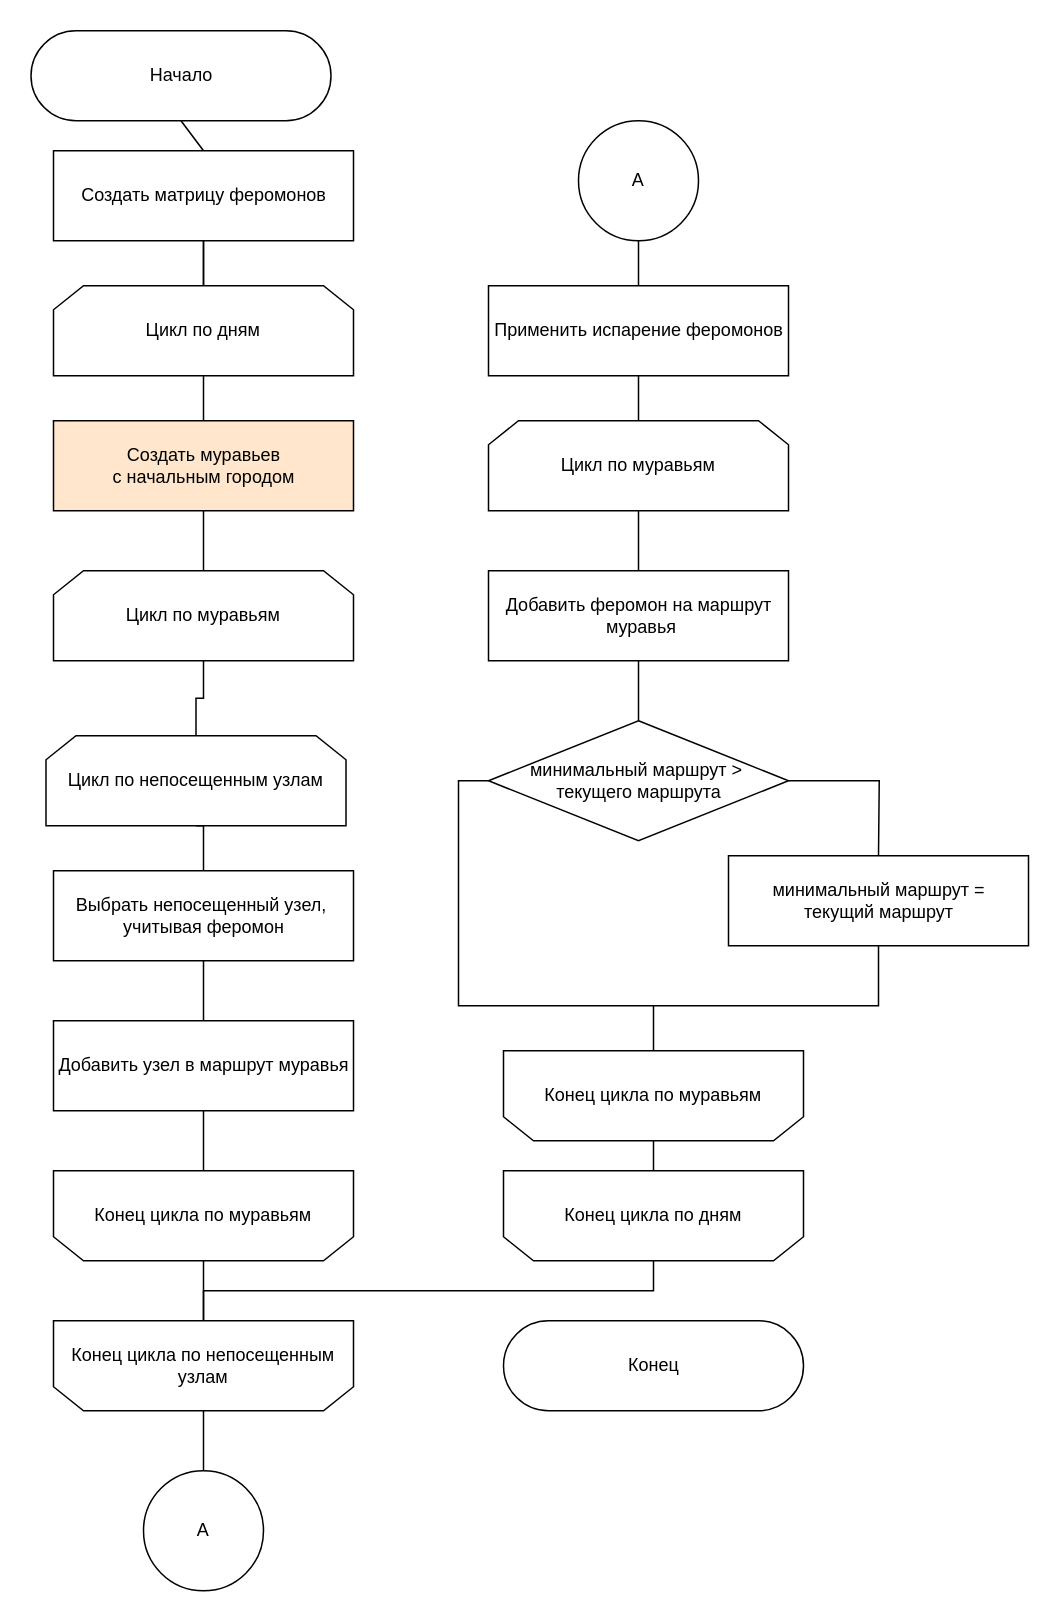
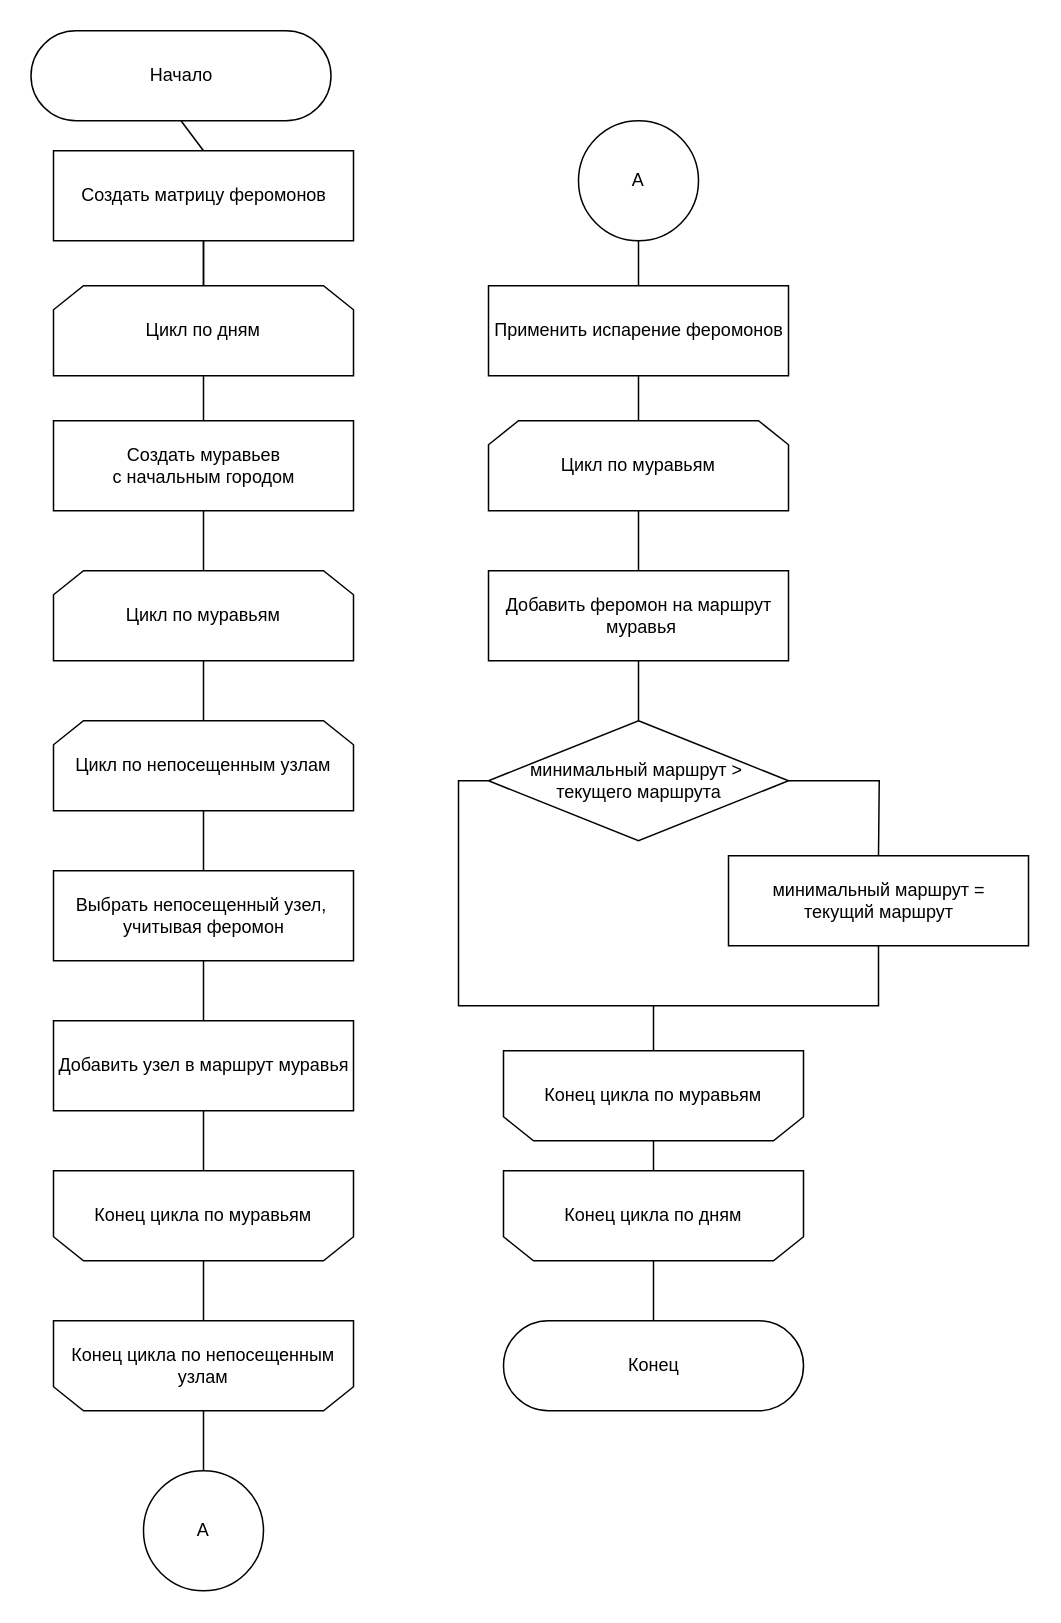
  <mxCell id="0" />
  <mxCell id="1" parent="0" />
  <mxCell id="2" style="edgeStyle=none;html=1;exitX=0.5;exitY=0.5;exitDx=0;exitDy=30;exitPerimeter=0;entryX=0.5;entryY=0;entryDx=0;entryDy=0;endArrow=none;endFill=0;" parent="1" source="3" target="5" edge="1"><mxGeometry relative="1" as="geometry" /></mxCell>
  <mxCell id="3" value="Начало" style="html=1;dashed=0;whitespace=wrap;shape=mxgraph.dfd.start" parent="1" vertex="1"><mxGeometry x="20" y="20" width="200" height="60" as="geometry" /></mxCell>
  <mxCell id="4" style="edgeStyle=orthogonalEdgeStyle;rounded=0;orthogonalLoop=1;jettySize=auto;html=1;exitX=0.5;exitY=1;exitDx=0;exitDy=0;entryX=0.5;entryY=0;entryDx=0;entryDy=0;endArrow=none;endFill=0;" edge="1" parent="1" source="5"><mxGeometry relative="1" as="geometry"><mxPoint x="135" y="190" as="targetPoint" /></mxGeometry></mxCell>
  <mxCell id="5" value="Создать матрицу феромонов" style="html=1;dashed=0;whitespace=wrap;" parent="1" vertex="1"><mxGeometry x="35" y="100" width="200" height="60" as="geometry" /></mxCell>
  <mxCell id="6" style="edgeStyle=orthogonalEdgeStyle;rounded=0;html=1;exitX=0.5;exitY=1;exitDx=0;exitDy=0;entryX=0.5;entryY=0;entryDx=0;entryDy=0;endArrow=none;endFill=0;" parent="1" source="8" target="10" edge="1"><mxGeometry relative="1" as="geometry" /></mxCell>
  <mxCell id="7" style="edgeStyle=orthogonalEdgeStyle;rounded=0;orthogonalLoop=1;jettySize=auto;html=1;exitX=0.5;exitY=0;exitDx=0;exitDy=0;entryX=0.5;entryY=1;entryDx=0;entryDy=0;endArrow=none;endFill=0;" edge="1" parent="1" source="8"><mxGeometry relative="1" as="geometry"><mxPoint x="135" y="160" as="targetPoint" /></mxGeometry></mxCell>
  <mxCell id="8" value="Цикл по дням" style="shape=loopLimit;whiteSpace=wrap;html=1;direction=east" parent="1" vertex="1"><mxGeometry x="35" y="190" width="200" height="60" as="geometry" /></mxCell>
  <mxCell id="9" style="edgeStyle=orthogonalEdgeStyle;rounded=0;orthogonalLoop=1;jettySize=auto;html=1;exitX=0.5;exitY=1;exitDx=0;exitDy=0;entryX=0.5;entryY=0;entryDx=0;entryDy=0;endArrow=none;endFill=0;" edge="1" parent="1" source="10" target="12"><mxGeometry relative="1" as="geometry" /></mxCell>
- <mxCell id="10" value="Создать муравьев&lt;div&gt;с начальным городом&lt;/div&gt;" style="html=1;dashed=0;whitespace=wrap;fillColor=#ffe6cc;" parent="1" vertex="1"><mxGeometry x="35" y="280" width="200" height="60" as="geometry" /></mxCell>
+ <mxCell id="10" value="Создать муравьев&lt;div&gt;с начальным городом&lt;/div&gt;" style="html=1;dashed=0;whitespace=wrap;" parent="1" vertex="1"><mxGeometry x="35" y="280" width="200" height="60" as="geometry" /></mxCell>
  <mxCell id="11" style="edgeStyle=orthogonalEdgeStyle;rounded=0;orthogonalLoop=1;jettySize=auto;html=1;exitX=0.5;exitY=1;exitDx=0;exitDy=0;entryX=0.5;entryY=0;entryDx=0;entryDy=0;endArrow=none;endFill=0;" edge="1" parent="1" source="12" target="14"><mxGeometry relative="1" as="geometry" /></mxCell>
  <mxCell id="12" value="Цикл по муравьям" style="shape=loopLimit;whiteSpace=wrap;html=1;direction=east" vertex="1" parent="1"><mxGeometry x="35" y="380" width="200" height="60" as="geometry" /></mxCell>
  <mxCell id="13" style="edgeStyle=orthogonalEdgeStyle;rounded=0;orthogonalLoop=1;jettySize=auto;html=1;exitX=0.5;exitY=1;exitDx=0;exitDy=0;entryX=0.5;entryY=0;entryDx=0;entryDy=0;endArrow=none;endFill=0;" edge="1" parent="1" source="14" target="16"><mxGeometry relative="1" as="geometry" /></mxCell>
- <mxCell id="14" value="Цикл по непосещенным узлам" style="shape=loopLimit;whiteSpace=wrap;html=1;direction=east" vertex="1" parent="1"><mxGeometry x="30" y="490" width="200" height="60" as="geometry" /></mxCell>
+ <mxCell id="14" value="Цикл по непосещенным узлам" style="shape=loopLimit;whiteSpace=wrap;html=1;direction=east" vertex="1" parent="1"><mxGeometry x="35" y="480" width="200" height="60" as="geometry" /></mxCell>
  <mxCell id="15" style="edgeStyle=orthogonalEdgeStyle;rounded=0;orthogonalLoop=1;jettySize=auto;html=1;exitX=0.5;exitY=1;exitDx=0;exitDy=0;entryX=0.5;entryY=0;entryDx=0;entryDy=0;endArrow=none;endFill=0;" edge="1" parent="1" source="16" target="18"><mxGeometry relative="1" as="geometry" /></mxCell>
  <mxCell id="16" value="Выбрать непосещенный узел,&amp;nbsp;&lt;div&gt;учитывая феромон&lt;/div&gt;" style="html=1;dashed=0;whitespace=wrap;" vertex="1" parent="1"><mxGeometry x="35" y="580" width="200" height="60" as="geometry" /></mxCell>
  <mxCell id="17" style="edgeStyle=orthogonalEdgeStyle;rounded=0;orthogonalLoop=1;jettySize=auto;html=1;exitX=0.5;exitY=1;exitDx=0;exitDy=0;entryX=0.5;entryY=1;entryDx=0;entryDy=0;endArrow=none;endFill=0;" edge="1" parent="1" source="18" target="20"><mxGeometry relative="1" as="geometry" /></mxCell>
  <mxCell id="18" value="Добавить узел в маршрут муравья" style="html=1;dashed=0;whitespace=wrap;" vertex="1" parent="1"><mxGeometry x="35" y="680" width="200" height="60" as="geometry" /></mxCell>
  <mxCell id="19" style="edgeStyle=orthogonalEdgeStyle;rounded=0;orthogonalLoop=1;jettySize=auto;html=1;exitX=0.5;exitY=0;exitDx=0;exitDy=0;endArrow=none;endFill=0;" edge="1" parent="1" source="20" target="22"><mxGeometry relative="1" as="geometry" /></mxCell>
  <mxCell id="20" value="Конец цикла по муравьям" style="shape=loopLimit;whiteSpace=wrap;html=1;strokeWidth=1;direction=west;" vertex="1" parent="1"><mxGeometry x="35" y="780" width="200" height="60" as="geometry" /></mxCell>
  <mxCell id="21" style="edgeStyle=orthogonalEdgeStyle;rounded=0;orthogonalLoop=1;jettySize=auto;html=1;exitX=0.5;exitY=0;exitDx=0;exitDy=0;entryX=0.5;entryY=0;entryDx=0;entryDy=0;endArrow=none;endFill=0;" edge="1" parent="1" source="22" target="25"><mxGeometry relative="1" as="geometry" /></mxCell>
  <mxCell id="22" value="Конец цикла по непосещенным узлам" style="shape=loopLimit;whiteSpace=wrap;html=1;strokeWidth=1;direction=west;" vertex="1" parent="1"><mxGeometry x="35" y="880" width="200" height="60" as="geometry" /></mxCell>
  <mxCell id="23" style="edgeStyle=orthogonalEdgeStyle;rounded=0;orthogonalLoop=1;jettySize=auto;html=1;exitX=0.5;exitY=1;exitDx=0;exitDy=0;entryX=0.5;entryY=0;entryDx=0;entryDy=0;endArrow=none;endFill=0;" edge="1" parent="1" source="24" target="29"><mxGeometry relative="1" as="geometry" /></mxCell>
  <mxCell id="24" value="Применить испарение феромонов" style="html=1;dashed=0;whitespace=wrap;" vertex="1" parent="1"><mxGeometry x="325" y="190" width="200" height="60" as="geometry" /></mxCell>
  <mxCell id="25" value="А" style="ellipse;whiteSpace=wrap;html=1;aspect=fixed;" vertex="1" parent="1"><mxGeometry x="95" y="980" width="80" height="80" as="geometry" /></mxCell>
  <mxCell id="26" style="edgeStyle=orthogonalEdgeStyle;rounded=0;orthogonalLoop=1;jettySize=auto;html=1;exitX=0.5;exitY=1;exitDx=0;exitDy=0;entryX=0.5;entryY=0;entryDx=0;entryDy=0;endArrow=none;endFill=0;" edge="1" parent="1" source="27" target="24"><mxGeometry relative="1" as="geometry" /></mxCell>
  <mxCell id="27" value="А" style="ellipse;whiteSpace=wrap;html=1;aspect=fixed;" vertex="1" parent="1"><mxGeometry x="385" y="80" width="80" height="80" as="geometry" /></mxCell>
  <mxCell id="28" style="edgeStyle=orthogonalEdgeStyle;rounded=0;orthogonalLoop=1;jettySize=auto;html=1;exitX=0.5;exitY=1;exitDx=0;exitDy=0;entryX=0.5;entryY=0;entryDx=0;entryDy=0;endArrow=none;endFill=0;" edge="1" parent="1" source="29" target="31"><mxGeometry relative="1" as="geometry" /></mxCell>
  <mxCell id="29" value="Цикл по муравьям" style="shape=loopLimit;whiteSpace=wrap;html=1;direction=east" vertex="1" parent="1"><mxGeometry x="325" y="280" width="200" height="60" as="geometry" /></mxCell>
  <mxCell id="30" style="edgeStyle=orthogonalEdgeStyle;rounded=0;orthogonalLoop=1;jettySize=auto;html=1;exitX=0.5;exitY=1;exitDx=0;exitDy=0;entryX=0.5;entryY=0;entryDx=0;entryDy=0;endArrow=none;endFill=0;" edge="1" parent="1" source="31" target="34"><mxGeometry relative="1" as="geometry" /></mxCell>
  <mxCell id="31" value="Добавить феромон на маршрут&lt;div&gt;&amp;nbsp;муравья&lt;/div&gt;" style="html=1;dashed=0;whitespace=wrap;" vertex="1" parent="1"><mxGeometry x="325" y="380" width="200" height="60" as="geometry" /></mxCell>
  <mxCell id="32" style="edgeStyle=orthogonalEdgeStyle;rounded=0;orthogonalLoop=1;jettySize=auto;html=1;exitX=1;exitY=0.5;exitDx=0;exitDy=0;endArrow=none;endFill=0;" edge="1" parent="1" source="34"><mxGeometry relative="1" as="geometry"><mxPoint x="585" y="570" as="targetPoint" /></mxGeometry></mxCell>
  <mxCell id="33" style="edgeStyle=orthogonalEdgeStyle;rounded=0;orthogonalLoop=1;jettySize=auto;html=1;exitX=0;exitY=0.5;exitDx=0;exitDy=0;endArrow=none;endFill=0;" edge="1" parent="1" source="34"><mxGeometry relative="1" as="geometry"><mxPoint x="435" y="670" as="targetPoint" /><Array as="points"><mxPoint x="305" y="520" /><mxPoint x="305" y="670" /></Array></mxGeometry></mxCell>
  <mxCell id="34" value="минимальный маршрут &amp;gt;&amp;nbsp;&lt;div&gt;текущего маршрута&lt;/div&gt;" style="shape=rhombus;html=1;dashed=0;whitespace=wrap;perimeter=rhombusPerimeter;" vertex="1" parent="1"><mxGeometry x="325" y="480" width="200" height="80" as="geometry" /></mxCell>
  <mxCell id="35" style="edgeStyle=orthogonalEdgeStyle;rounded=0;orthogonalLoop=1;jettySize=auto;html=1;exitX=0.5;exitY=1;exitDx=0;exitDy=0;entryX=0.5;entryY=1;entryDx=0;entryDy=0;endArrow=none;endFill=0;" edge="1" parent="1" source="36" target="38"><mxGeometry relative="1" as="geometry"><Array as="points"><mxPoint x="585" y="670" /><mxPoint x="435" y="670" /></Array></mxGeometry></mxCell>
  <mxCell id="36" value="минимальный маршрут =&lt;br&gt;текущий маршрут" style="html=1;dashed=0;whitespace=wrap;" vertex="1" parent="1"><mxGeometry x="485" y="570" width="200" height="60" as="geometry" /></mxCell>
  <mxCell id="37" style="edgeStyle=orthogonalEdgeStyle;rounded=0;orthogonalLoop=1;jettySize=auto;html=1;exitX=0.5;exitY=0;exitDx=0;exitDy=0;entryX=0.5;entryY=1;entryDx=0;entryDy=0;endArrow=none;endFill=0;" edge="1" parent="1" source="38" target="40"><mxGeometry relative="1" as="geometry" /></mxCell>
  <mxCell id="38" value="Конец цикла по муравьям" style="shape=loopLimit;whiteSpace=wrap;html=1;strokeWidth=1;direction=west;" vertex="1" parent="1"><mxGeometry x="335" y="700" width="200" height="60" as="geometry" /></mxCell>
- <mxCell id="39" style="edgeStyle=orthogonalEdgeStyle;rounded=0;orthogonalLoop=1;jettySize=auto;html=1;exitX=0.5;exitY=0;exitDx=0;exitDy=0;endArrow=none;endFill=0;" edge="1" parent="1" source="40" target="22"><mxGeometry relative="1" as="geometry" /></mxCell>
+ <mxCell id="39" style="edgeStyle=orthogonalEdgeStyle;rounded=0;orthogonalLoop=1;jettySize=auto;html=1;exitX=0.5;exitY=0;exitDx=0;exitDy=0;endArrow=none;endFill=0;" edge="1" parent="1" source="40" target="41"><mxGeometry relative="1" as="geometry" /></mxCell>
  <mxCell id="40" value="Конец цикла по дням" style="shape=loopLimit;whiteSpace=wrap;html=1;strokeWidth=1;direction=west;" vertex="1" parent="1"><mxGeometry x="335" y="780" width="200" height="60" as="geometry" /></mxCell>
  <mxCell id="41" value="Конец" style="html=1;dashed=0;whitespace=wrap;shape=mxgraph.dfd.start" vertex="1" parent="1"><mxGeometry x="335" y="880" width="200" height="60" as="geometry" /></mxCell>
